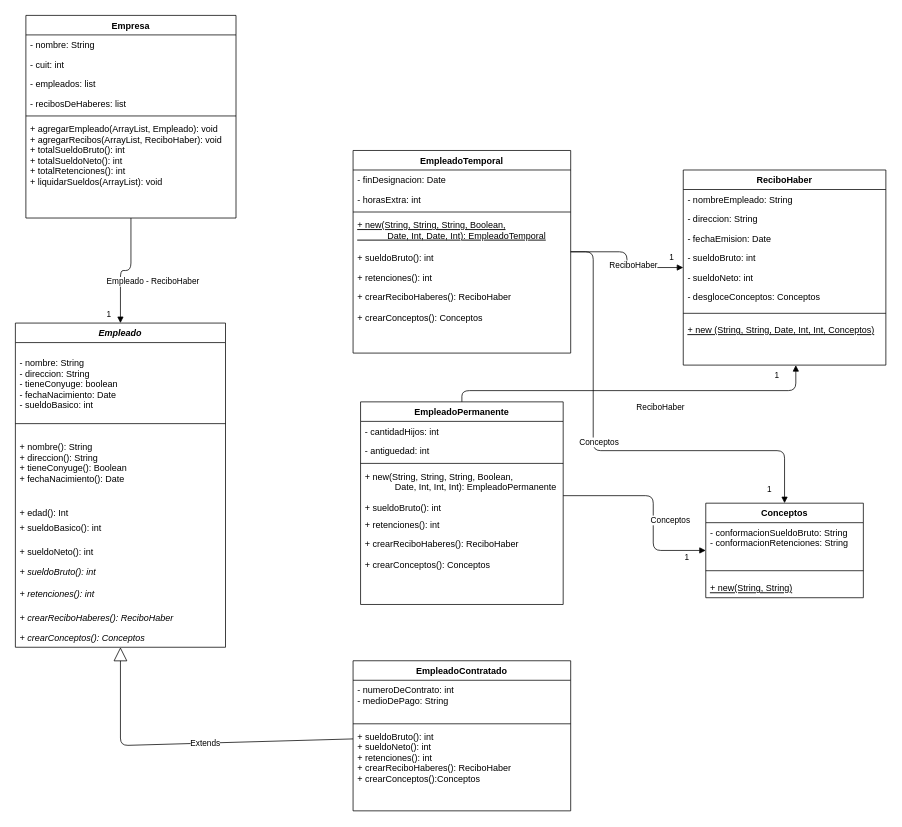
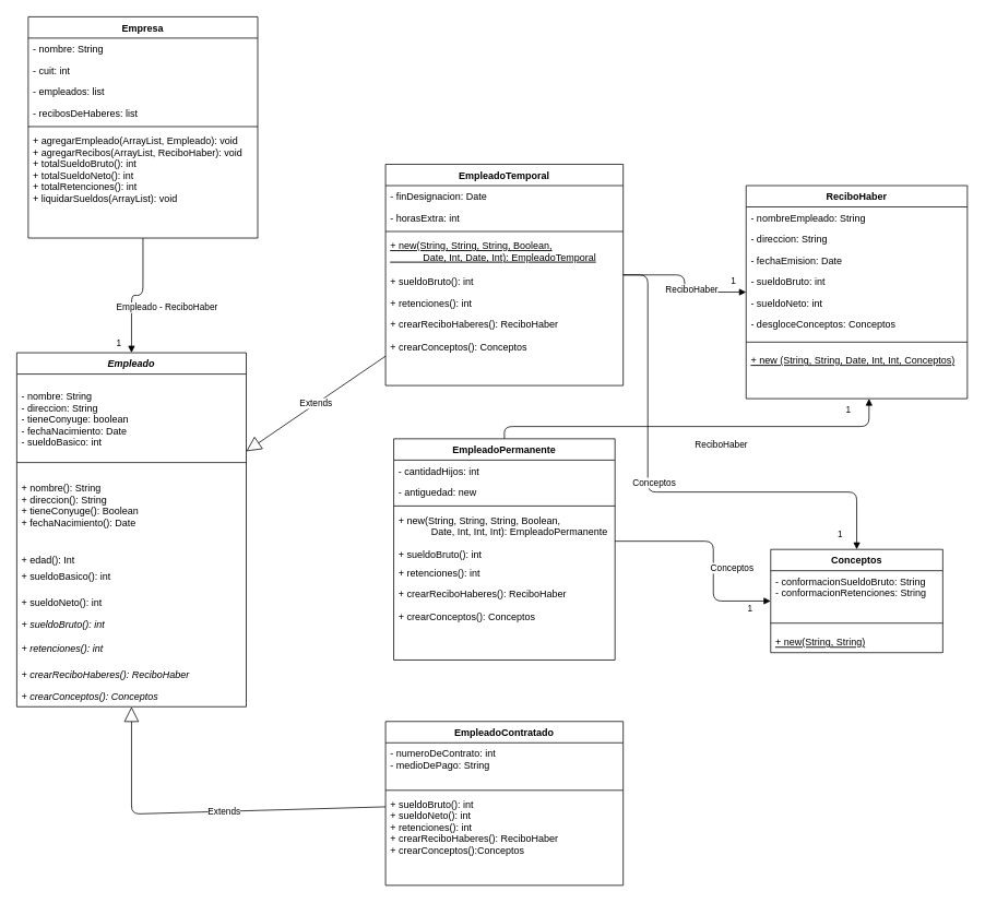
  <mxCell id="0" />
  <mxCell id="1" parent="0" />
  <mxCell id="2" value="Empresa" style="swimlane;fontStyle=1;align=center;verticalAlign=top;childLayout=stackLayout;horizontal=1;startSize=26;horizontalStack=0;resizeParent=1;resizeParentMax=0;resizeLast=0;collapsible=1;marginBottom=0;" parent="1" vertex="1"><mxGeometry x="34" y="20" width="280" height="270" as="geometry" /></mxCell>
  <mxCell id="3" value="- nombre: String" style="text;strokeColor=none;fillColor=none;align=left;verticalAlign=top;spacingLeft=4;spacingRight=4;overflow=hidden;rotatable=0;points=[[0,0.5],[1,0.5]];portConstraint=eastwest;" parent="2" vertex="1"><mxGeometry y="26" width="280" height="26" as="geometry" /></mxCell>
  <mxCell id="4" value="- cuit: int" style="text;strokeColor=none;fillColor=none;align=left;verticalAlign=top;spacingLeft=4;spacingRight=4;overflow=hidden;rotatable=0;points=[[0,0.5],[1,0.5]];portConstraint=eastwest;" parent="2" vertex="1"><mxGeometry y="52" width="280" height="26" as="geometry" /></mxCell>
  <mxCell id="5" value="- empleados: list" style="text;strokeColor=none;fillColor=none;align=left;verticalAlign=top;spacingLeft=4;spacingRight=4;overflow=hidden;rotatable=0;points=[[0,0.5],[1,0.5]];portConstraint=eastwest;" parent="2" vertex="1"><mxGeometry y="78" width="280" height="26" as="geometry" /></mxCell>
  <mxCell id="6" value="- recibosDeHaberes: list" style="text;strokeColor=none;fillColor=none;align=left;verticalAlign=top;spacingLeft=4;spacingRight=4;overflow=hidden;rotatable=0;points=[[0,0.5],[1,0.5]];portConstraint=eastwest;" parent="2" vertex="1"><mxGeometry y="104" width="280" height="26" as="geometry" /></mxCell>
  <mxCell id="7" value="" style="line;strokeWidth=1;fillColor=none;align=left;verticalAlign=middle;spacingTop=-1;spacingLeft=3;spacingRight=3;rotatable=0;labelPosition=right;points=[];portConstraint=eastwest;" parent="2" vertex="1"><mxGeometry y="130" width="280" height="8" as="geometry" /></mxCell>
  <mxCell id="8" value="+ agregarEmpleado(ArrayList, Empleado): void&#10;+ agregarRecibos(ArrayList, ReciboHaber): void&#10;+ totalSueldoBruto(): int&#10;+ totalSueldoNeto(): int&#10;+ totalRetenciones(): int&#10;+ liquidarSueldos(ArrayList): void" style="text;strokeColor=none;fillColor=none;align=left;verticalAlign=top;spacingLeft=4;spacingRight=4;overflow=hidden;rotatable=0;points=[[0,0.5],[1,0.5]];portConstraint=eastwest;" parent="2" vertex="1"><mxGeometry y="138" width="280" height="132" as="geometry" /></mxCell>
  <mxCell id="9" value="Empleado" style="swimlane;fontStyle=3;align=center;verticalAlign=top;childLayout=stackLayout;horizontal=1;startSize=26;horizontalStack=0;resizeParent=1;resizeParentMax=0;resizeLast=0;collapsible=1;marginBottom=0;" parent="1" vertex="1"><mxGeometry x="20" y="430" width="280" height="432" as="geometry" /></mxCell>
  <mxCell id="10" value="&#10;- nombre: String&#10;- direccion: String&#10;- tieneConyuge: boolean&#10;- fechaNacimiento: Date&#10;- sueldoBasico: int" style="text;strokeColor=none;fillColor=none;align=left;verticalAlign=top;spacingLeft=4;spacingRight=4;overflow=hidden;rotatable=0;points=[[0,0.5],[1,0.5]];portConstraint=eastwest;" parent="9" vertex="1"><mxGeometry y="26" width="280" height="104" as="geometry" /></mxCell>
  <mxCell id="11" value="" style="line;strokeWidth=1;fillColor=none;align=left;verticalAlign=middle;spacingTop=-1;spacingLeft=3;spacingRight=3;rotatable=0;labelPosition=right;points=[];portConstraint=eastwest;" parent="9" vertex="1"><mxGeometry y="130" width="280" height="8" as="geometry" /></mxCell>
  <mxCell id="12" value="&#10;+ nombre(): String&#10;+ direccion(): String&#10;+ tieneConyuge(): Boolean&#10;+ fechaNacimiento(): Date" style="text;strokeColor=none;fillColor=none;align=left;verticalAlign=top;spacingLeft=4;spacingRight=4;overflow=hidden;rotatable=0;points=[[0,0.5],[1,0.5]];portConstraint=eastwest;fontStyle=0" parent="9" vertex="1"><mxGeometry y="138" width="280" height="102" as="geometry" /></mxCell>
  <mxCell id="13" value="+ edad(): Int" style="text;strokeColor=none;fillColor=none;align=left;verticalAlign=top;spacingLeft=4;spacingRight=4;overflow=hidden;rotatable=0;points=[[0,0.5],[1,0.5]];portConstraint=eastwest;fontStyle=0" parent="9" vertex="1"><mxGeometry y="240" width="280" height="20" as="geometry" /></mxCell>
  <mxCell id="14" value="+ sueldoBasico(): int" style="text;strokeColor=none;fillColor=none;align=left;verticalAlign=top;spacingLeft=4;spacingRight=4;overflow=hidden;rotatable=0;points=[[0,0.5],[1,0.5]];portConstraint=eastwest;fontStyle=0" parent="9" vertex="1"><mxGeometry y="260" width="280" height="32" as="geometry" /></mxCell>
  <mxCell id="15" value="+ sueldoNeto(): int" style="text;strokeColor=none;fillColor=none;align=left;verticalAlign=top;spacingLeft=4;spacingRight=4;overflow=hidden;rotatable=0;points=[[0,0.5],[1,0.5]];portConstraint=eastwest;" parent="9" vertex="1"><mxGeometry y="292" width="280" height="26" as="geometry" /></mxCell>
  <mxCell id="16" value="+ sueldoBruto(): int" style="text;strokeColor=none;fillColor=none;align=left;verticalAlign=top;spacingLeft=4;spacingRight=4;overflow=hidden;rotatable=0;points=[[0,0.5],[1,0.5]];portConstraint=eastwest;fontStyle=2" parent="9" vertex="1"><mxGeometry y="318" width="280" height="30" as="geometry" /></mxCell>
  <mxCell id="17" value="+ retenciones(): int " style="text;strokeColor=none;fillColor=none;align=left;verticalAlign=top;spacingLeft=4;spacingRight=4;overflow=hidden;rotatable=0;points=[[0,0.5],[1,0.5]];portConstraint=eastwest;fontStyle=2" parent="9" vertex="1"><mxGeometry y="348" width="280" height="32" as="geometry" /></mxCell>
  <mxCell id="18" value="+ crearReciboHaberes(): ReciboHaber" style="text;strokeColor=none;fillColor=none;align=left;verticalAlign=top;spacingLeft=4;spacingRight=4;overflow=hidden;rotatable=0;points=[[0,0.5],[1,0.5]];portConstraint=eastwest;fontStyle=2" parent="9" vertex="1"><mxGeometry y="380" width="280" height="26" as="geometry" /></mxCell>
  <mxCell id="19" value="+ crearConceptos(): Conceptos" style="text;strokeColor=none;fillColor=none;align=left;verticalAlign=top;spacingLeft=4;spacingRight=4;overflow=hidden;rotatable=0;points=[[0,0.5],[1,0.5]];portConstraint=eastwest;fontStyle=2" parent="9" vertex="1"><mxGeometry y="406" width="280" height="26" as="geometry" /></mxCell>
  <mxCell id="20" value="EmpleadoPermanente" style="swimlane;fontStyle=1;align=center;verticalAlign=top;childLayout=stackLayout;horizontal=1;startSize=26;horizontalStack=0;resizeParent=1;resizeParentMax=0;resizeLast=0;collapsible=1;marginBottom=0;" parent="1" vertex="1"><mxGeometry x="480" y="535" width="270" height="270" as="geometry"><mxRectangle x="720" y="490" width="160" height="26" as="alternateBounds" /></mxGeometry></mxCell>
  <mxCell id="21" value="- cantidadHijos: int" style="text;strokeColor=none;fillColor=none;align=left;verticalAlign=top;spacingLeft=4;spacingRight=4;overflow=hidden;rotatable=0;points=[[0,0.5],[1,0.5]];portConstraint=eastwest;" parent="20" vertex="1"><mxGeometry y="26" width="270" height="26" as="geometry" /></mxCell>
- <mxCell id="22" value="- antiguedad: int" style="text;strokeColor=none;fillColor=none;align=left;verticalAlign=top;spacingLeft=4;spacingRight=4;overflow=hidden;rotatable=0;points=[[0,0.5],[1,0.5]];portConstraint=eastwest;" parent="20" vertex="1"><mxGeometry y="52" width="270" height="26" as="geometry" /></mxCell>
+ <mxCell id="22" value="- antiguedad: new" style="text;strokeColor=none;fillColor=none;align=left;verticalAlign=top;spacingLeft=4;spacingRight=4;overflow=hidden;rotatable=0;points=[[0,0.5],[1,0.5]];portConstraint=eastwest;" parent="20" vertex="1"><mxGeometry y="52" width="270" height="26" as="geometry" /></mxCell>
  <mxCell id="23" value="" style="line;strokeWidth=1;fillColor=none;align=left;verticalAlign=middle;spacingTop=-1;spacingLeft=3;spacingRight=3;rotatable=0;labelPosition=right;points=[];portConstraint=eastwest;" parent="20" vertex="1"><mxGeometry y="78" width="270" height="8" as="geometry" /></mxCell>
  <mxCell id="24" value="+ new(String, String, String, Boolean,&#10;            Date, Int, Int, Int): EmpleadoPermanente&#10;&#10;+ sueldoBruto(): int" style="text;strokeColor=none;align=left;verticalAlign=top;spacingLeft=4;spacingRight=4;overflow=hidden;rotatable=0;points=[[0,0.5],[1,0.5]];portConstraint=eastwest;labelBorderColor=none;labelBackgroundColor=none;sketch=0;glass=0;rounded=0;fontStyle=0" parent="20" vertex="1"><mxGeometry y="86" width="270" height="64" as="geometry" /></mxCell>
  <mxCell id="25" value="+ retenciones(): int" style="text;strokeColor=none;fillColor=none;align=left;verticalAlign=top;spacingLeft=4;spacingRight=4;overflow=hidden;rotatable=0;points=[[0,0.5],[1,0.5]];portConstraint=eastwest;" parent="20" vertex="1"><mxGeometry y="150" width="270" height="26" as="geometry" /></mxCell>
  <mxCell id="26" value="+ crearReciboHaberes(): ReciboHaber&#10;&#10;+ crearConceptos(): Conceptos" style="text;strokeColor=none;fillColor=none;align=left;verticalAlign=top;spacingLeft=4;spacingRight=4;overflow=hidden;rotatable=0;points=[[0,0.5],[1,0.5]];portConstraint=eastwest;fontStyle=0" parent="20" vertex="1"><mxGeometry y="176" width="270" height="94" as="geometry" /></mxCell>
  <mxCell id="27" value="EmpleadoTemporal" style="swimlane;fontStyle=1;align=center;verticalAlign=top;childLayout=stackLayout;horizontal=1;startSize=26;horizontalStack=0;resizeParent=1;resizeParentMax=0;resizeLast=0;collapsible=1;marginBottom=0;" parent="1" vertex="1"><mxGeometry x="470" y="200" width="290" height="270" as="geometry" /></mxCell>
  <mxCell id="28" value="- finDesignacion: Date" style="text;strokeColor=none;fillColor=none;align=left;verticalAlign=top;spacingLeft=4;spacingRight=4;overflow=hidden;rotatable=0;points=[[0,0.5],[1,0.5]];portConstraint=eastwest;" parent="27" vertex="1"><mxGeometry y="26" width="290" height="26" as="geometry" /></mxCell>
  <mxCell id="29" value="- horasExtra: int" style="text;strokeColor=none;fillColor=none;align=left;verticalAlign=top;spacingLeft=4;spacingRight=4;overflow=hidden;rotatable=0;points=[[0,0.5],[1,0.5]];portConstraint=eastwest;" parent="27" vertex="1"><mxGeometry y="52" width="290" height="26" as="geometry" /></mxCell>
  <mxCell id="30" value="" style="line;strokeWidth=1;fillColor=none;align=left;verticalAlign=middle;spacingTop=-1;spacingLeft=3;spacingRight=3;rotatable=0;labelPosition=right;points=[];portConstraint=eastwest;" parent="27" vertex="1"><mxGeometry y="78" width="290" height="8" as="geometry" /></mxCell>
  <mxCell id="31" value="+ new(String, String, String, Boolean,&#10;            Date, Int, Date, Int): EmpleadoTemporal" style="text;strokeColor=none;fillColor=none;align=left;verticalAlign=top;spacingLeft=4;spacingRight=4;overflow=hidden;rotatable=0;points=[[0,0.5],[1,0.5]];portConstraint=eastwest;fontStyle=4" parent="27" vertex="1"><mxGeometry y="86" width="290" height="44" as="geometry" /></mxCell>
  <mxCell id="32" value="+ sueldoBruto(): int" style="text;strokeColor=none;fillColor=none;align=left;verticalAlign=top;spacingLeft=4;spacingRight=4;overflow=hidden;rotatable=0;points=[[0,0.5],[1,0.5]];portConstraint=eastwest;" parent="27" vertex="1"><mxGeometry y="130" width="290" height="26" as="geometry" /></mxCell>
  <mxCell id="33" value="+ retenciones(): int" style="text;strokeColor=none;fillColor=none;align=left;verticalAlign=top;spacingLeft=4;spacingRight=4;overflow=hidden;rotatable=0;points=[[0,0.5],[1,0.5]];portConstraint=eastwest;" parent="27" vertex="1"><mxGeometry y="156" width="290" height="26" as="geometry" /></mxCell>
  <mxCell id="34" value="+ crearReciboHaberes(): ReciboHaber&#10;&#10;+ crearConceptos(): Conceptos&#10;" style="text;strokeColor=none;fillColor=none;align=left;verticalAlign=top;spacingLeft=4;spacingRight=4;overflow=hidden;rotatable=0;points=[[0,0.5],[1,0.5]];portConstraint=eastwest;fontStyle=0" parent="27" vertex="1"><mxGeometry y="182" width="290" height="88" as="geometry" /></mxCell>
+ <mxCell id="35" value="Extends" style="endArrow=block;endSize=16;endFill=0;html=1;" parent="1" source="27" target="9" edge="1"><mxGeometry width="160" relative="1" as="geometry"><mxPoint x="140" y="668" as="sourcePoint" /><mxPoint x="278.179" y="510" as="targetPoint" /></mxGeometry></mxCell>
  <mxCell id="36" value="Empleado - ReciboHaber" style="endArrow=block;endFill=1;html=1;edgeStyle=orthogonalEdgeStyle;align=left;verticalAlign=top;" parent="1" source="2" target="9" edge="1"><mxGeometry x="0.111" y="-20" relative="1" as="geometry"><mxPoint x="330" y="360" as="sourcePoint" /><mxPoint x="-40" y="210" as="targetPoint" /><Array as="points" /><mxPoint as="offset" /></mxGeometry></mxCell>
  <mxCell id="37" value="1" style="edgeLabel;resizable=0;html=1;align=left;verticalAlign=bottom;" parent="36" connectable="0" vertex="1"><mxGeometry x="-1" relative="1" as="geometry"><mxPoint x="-34" y="136" as="offset" /></mxGeometry></mxCell>
  <mxCell id="38" value="ReciboHaber" style="swimlane;fontStyle=1;align=center;verticalAlign=top;childLayout=stackLayout;horizontal=1;startSize=26;horizontalStack=0;resizeParent=1;resizeParentMax=0;resizeLast=0;collapsible=1;marginBottom=0;" parent="1" vertex="1"><mxGeometry x="910" y="226" width="270" height="260" as="geometry" /></mxCell>
  <mxCell id="39" value="- nombreEmpleado: String" style="text;strokeColor=none;fillColor=none;align=left;verticalAlign=top;spacingLeft=4;spacingRight=4;overflow=hidden;rotatable=0;points=[[0,0.5],[1,0.5]];portConstraint=eastwest;" parent="38" vertex="1"><mxGeometry y="26" width="270" height="26" as="geometry" /></mxCell>
  <mxCell id="40" value="- direccion: String" style="text;strokeColor=none;fillColor=none;align=left;verticalAlign=top;spacingLeft=4;spacingRight=4;overflow=hidden;rotatable=0;points=[[0,0.5],[1,0.5]];portConstraint=eastwest;" parent="38" vertex="1"><mxGeometry y="52" width="270" height="26" as="geometry" /></mxCell>
  <mxCell id="41" value="- fechaEmision: Date" style="text;strokeColor=none;fillColor=none;align=left;verticalAlign=top;spacingLeft=4;spacingRight=4;overflow=hidden;rotatable=0;points=[[0,0.5],[1,0.5]];portConstraint=eastwest;" parent="38" vertex="1"><mxGeometry y="78" width="270" height="26" as="geometry" /></mxCell>
  <mxCell id="42" value="- sueldoBruto: int" style="text;strokeColor=none;fillColor=none;align=left;verticalAlign=top;spacingLeft=4;spacingRight=4;overflow=hidden;rotatable=0;points=[[0,0.5],[1,0.5]];portConstraint=eastwest;" parent="38" vertex="1"><mxGeometry y="104" width="270" height="26" as="geometry" /></mxCell>
  <mxCell id="43" value="- sueldoNeto: int" style="text;strokeColor=none;fillColor=none;align=left;verticalAlign=top;spacingLeft=4;spacingRight=4;overflow=hidden;rotatable=0;points=[[0,0.5],[1,0.5]];portConstraint=eastwest;" parent="38" vertex="1"><mxGeometry y="130" width="270" height="26" as="geometry" /></mxCell>
  <mxCell id="44" value="- desgloceConceptos: Conceptos" style="text;strokeColor=none;fillColor=none;align=left;verticalAlign=top;spacingLeft=4;spacingRight=4;overflow=hidden;rotatable=0;points=[[0,0.5],[1,0.5]];portConstraint=eastwest;" parent="38" vertex="1"><mxGeometry y="156" width="270" height="26" as="geometry" /></mxCell>
  <mxCell id="45" value="" style="line;strokeWidth=1;fillColor=none;align=left;verticalAlign=middle;spacingTop=-1;spacingLeft=3;spacingRight=3;rotatable=0;labelPosition=right;points=[];portConstraint=eastwest;" parent="38" vertex="1"><mxGeometry y="182" width="270" height="18" as="geometry" /></mxCell>
  <mxCell id="46" value="+ new (String, String, Date, Int, Int, Conceptos)" style="text;strokeColor=none;fillColor=none;align=left;verticalAlign=top;spacingLeft=4;spacingRight=4;overflow=hidden;rotatable=0;points=[[0,0.5],[1,0.5]];portConstraint=eastwest;rounded=0;glass=0;labelBackgroundColor=none;sketch=0;html=0;fontStyle=4" parent="38" vertex="1"><mxGeometry y="200" width="270" height="60" as="geometry" /></mxCell>
  <mxCell id="47" value="Conceptos" style="swimlane;fontStyle=1;align=center;verticalAlign=top;childLayout=stackLayout;horizontal=1;startSize=26;horizontalStack=0;resizeParent=1;resizeParentMax=0;resizeLast=0;collapsible=1;marginBottom=0;" parent="1" vertex="1"><mxGeometry x="940" y="670" width="210" height="126" as="geometry" /></mxCell>
  <mxCell id="48" value="- conformacionSueldoBruto: String&#10;- conformacionRetenciones: String" style="text;strokeColor=none;fillColor=none;align=left;verticalAlign=top;spacingLeft=4;spacingRight=4;overflow=hidden;rotatable=0;points=[[0,0.5],[1,0.5]];portConstraint=eastwest;" parent="47" vertex="1"><mxGeometry y="26" width="210" height="54" as="geometry" /></mxCell>
  <mxCell id="49" value="" style="line;strokeWidth=1;fillColor=none;align=left;verticalAlign=middle;spacingTop=-1;spacingLeft=3;spacingRight=3;rotatable=0;labelPosition=right;points=[];portConstraint=eastwest;" parent="47" vertex="1"><mxGeometry y="80" width="210" height="20" as="geometry" /></mxCell>
  <mxCell id="50" value="+ new(String, String)" style="text;fillColor=none;align=left;verticalAlign=top;spacingLeft=4;spacingRight=4;overflow=hidden;rotatable=0;points=[[0,0.5],[1,0.5]];portConstraint=eastwest;rounded=0;glass=0;labelBackgroundColor=none;sketch=0;html=0;fontStyle=4" parent="47" vertex="1"><mxGeometry y="100" width="210" height="26" as="geometry" /></mxCell>
  <mxCell id="51" value="ReciboHaber" style="endArrow=block;endFill=1;html=1;edgeStyle=orthogonalEdgeStyle;align=left;verticalAlign=top;" parent="1" source="27" target="38" edge="1"><mxGeometry x="0.253" y="-174" relative="1" as="geometry"><mxPoint x="800" y="120" as="sourcePoint" /><mxPoint x="960" y="120" as="targetPoint" /><mxPoint as="offset" /></mxGeometry></mxCell>
  <mxCell id="52" value="1" style="edgeLabel;resizable=0;html=1;align=left;verticalAlign=bottom;" parent="51" connectable="0" vertex="1"><mxGeometry x="-1" relative="1" as="geometry"><mxPoint x="260" y="325" as="offset" /></mxGeometry></mxCell>
  <mxCell id="53" value="ReciboHaber" style="endArrow=block;endFill=1;html=1;edgeStyle=orthogonalEdgeStyle;align=left;verticalAlign=top;" parent="1" source="20" target="38" edge="1"><mxGeometry x="-0.15" y="180" relative="1" as="geometry"><mxPoint x="920" y="331" as="sourcePoint" /><mxPoint x="700" y="292" as="targetPoint" /><mxPoint as="offset" /><Array as="points"><mxPoint x="615" y="520" /><mxPoint x="1060" y="520" /></Array></mxGeometry></mxCell>
  <mxCell id="54" value="1" style="edgeLabel;resizable=0;html=1;align=left;verticalAlign=bottom;" parent="53" connectable="0" vertex="1"><mxGeometry x="-1" relative="1" as="geometry"><mxPoint x="415" y="-27" as="offset" /></mxGeometry></mxCell>
  <mxCell id="55" value="Conceptos" style="endArrow=block;endFill=1;html=1;edgeStyle=orthogonalEdgeStyle;align=left;verticalAlign=top;" parent="1" source="20" target="47" edge="1"><mxGeometry x="-0.126" y="-20" relative="1" as="geometry"><mxPoint x="980" y="620" as="sourcePoint" /><mxPoint x="750" y="732.5" as="targetPoint" /><mxPoint as="offset" /><Array as="points"><mxPoint x="870" y="660" /><mxPoint x="870" y="733" /></Array></mxGeometry></mxCell>
  <mxCell id="56" value="1" style="edgeLabel;resizable=0;html=1;align=left;verticalAlign=bottom;" parent="55" connectable="0" vertex="1"><mxGeometry x="-1" relative="1" as="geometry"><mxPoint x="160" y="90" as="offset" /></mxGeometry></mxCell>
  <mxCell id="57" value="Conceptos" style="endArrow=block;endFill=1;html=1;edgeStyle=orthogonalEdgeStyle;align=left;verticalAlign=top;" parent="1" source="27" target="47" edge="1"><mxGeometry x="-0.126" y="-20" relative="1" as="geometry"><mxPoint x="760" y="670" as="sourcePoint" /><mxPoint x="950" y="743" as="targetPoint" /><mxPoint as="offset" /><Array as="points"><mxPoint x="790" y="335" /><mxPoint x="790" y="600" /><mxPoint x="1045" y="600" /></Array></mxGeometry></mxCell>
  <mxCell id="58" value="1" style="edgeLabel;resizable=0;html=1;align=left;verticalAlign=bottom;" parent="57" connectable="0" vertex="1"><mxGeometry x="-1" relative="1" as="geometry"><mxPoint x="130" y="15" as="offset" /></mxGeometry></mxCell>
  <mxCell id="59" value="EmpleadoContratado" style="swimlane;fontStyle=1;align=center;verticalAlign=top;childLayout=stackLayout;horizontal=1;startSize=26;horizontalStack=0;resizeParent=1;resizeParentMax=0;resizeLast=0;collapsible=1;marginBottom=0;" vertex="1" parent="1"><mxGeometry x="470" y="880" width="290" height="200" as="geometry" /></mxCell>
  <mxCell id="60" value="- numeroDeContrato: int&#10;- medioDePago: String&#10;" style="text;strokeColor=none;fillColor=none;align=left;verticalAlign=top;spacingLeft=4;spacingRight=4;overflow=hidden;rotatable=0;points=[[0,0.5],[1,0.5]];portConstraint=eastwest;" vertex="1" parent="59"><mxGeometry y="26" width="290" height="54" as="geometry" /></mxCell>
  <mxCell id="61" value="" style="line;strokeWidth=1;fillColor=none;align=left;verticalAlign=middle;spacingTop=-1;spacingLeft=3;spacingRight=3;rotatable=0;labelPosition=right;points=[];portConstraint=eastwest;" vertex="1" parent="59"><mxGeometry y="80" width="290" height="8" as="geometry" /></mxCell>
  <mxCell id="62" value="+ sueldoBruto(): int&#10;+ sueldoNeto(): int&#10;+ retenciones(): int&#10;+ crearReciboHaberes(): ReciboHaber&#10;+ crearConceptos():Conceptos" style="text;strokeColor=none;fillColor=none;align=left;verticalAlign=top;spacingLeft=4;spacingRight=4;overflow=hidden;rotatable=0;points=[[0,0.5],[1,0.5]];portConstraint=eastwest;" vertex="1" parent="59"><mxGeometry y="88" width="290" height="112" as="geometry" /></mxCell>
  <mxCell id="63" value="Extends" style="endArrow=block;endSize=16;endFill=0;html=1;" edge="1" parent="1" source="59" target="9"><mxGeometry x="-0.107" width="160" relative="1" as="geometry"><mxPoint x="490" y="661.163" as="sourcePoint" /><mxPoint x="310" y="652.5" as="targetPoint" /><Array as="points"><mxPoint x="160" y="993" /></Array><mxPoint as="offset" /></mxGeometry></mxCell>
